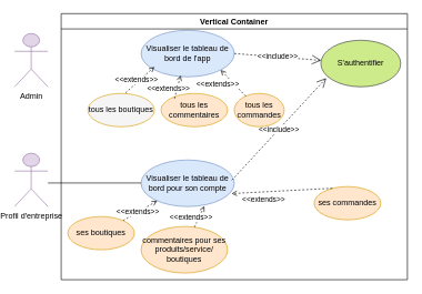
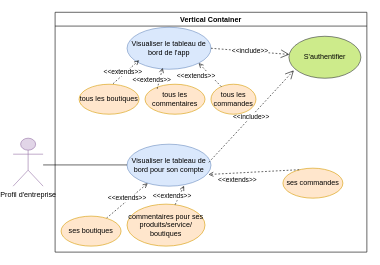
  <mxCell id="0" />
  <mxCell id="1" parent="0" />
  <mxCell id="2" value="S'authentifier" style="ellipse;whiteSpace=wrap;html=1;fillColor=#cdeb8b;strokeColor=#36393d;" vertex="1" parent="1"><mxGeometry x="480" y="60" width="120" height="70" as="geometry" /></mxCell>
  <mxCell id="3" value="Visualiser le tableau de bord de l'app" style="ellipse;whiteSpace=wrap;html=1;fillColor=#dae8fc;strokeColor=#6c8ebf;" vertex="1" parent="1"><mxGeometry x="210" y="45" width="140" height="70" as="geometry" /></mxCell>
  <mxCell id="4" value="&amp;lt;&amp;lt;include&amp;gt;&amp;gt;" style="endArrow=open;endSize=12;dashed=1;html=1;rounded=0;exitX=1;exitY=0.5;exitDx=0;exitDy=0;" edge="1" parent="1" source="3" target="2"><mxGeometry width="160" relative="1" as="geometry"><mxPoint x="329.5" y="37.5" as="sourcePoint" /><mxPoint x="920.5" y="52.5" as="targetPoint" /></mxGeometry></mxCell>
- <mxCell id="5" value="Admin" style="shape=umlActor;verticalLabelPosition=bottom;verticalAlign=top;html=1;outlineConnect=0;fillColor=#e1d5e7;strokeColor=#9673a6;" vertex="1" parent="1"><mxGeometry x="20" y="50" width="50" height="80" as="geometry" /></mxCell>
  <mxCell id="6" value="Visualiser le tableau de bord pour son compte" style="ellipse;whiteSpace=wrap;html=1;fillColor=#dae8fc;strokeColor=#6c8ebf;" vertex="1" parent="1"><mxGeometry x="210" y="240" width="140" height="70" as="geometry" /></mxCell>
  <mxCell id="7" value="" style="endArrow=none;html=1;rounded=0;" edge="1" parent="1"><mxGeometry relative="1" as="geometry"><mxPoint x="70" y="274.58" as="sourcePoint" /><mxPoint x="210" y="274.58" as="targetPoint" /></mxGeometry></mxCell>
  <mxCell id="8" value="&amp;lt;&amp;lt;include&amp;gt;&amp;gt;" style="endArrow=open;endSize=12;dashed=1;html=1;rounded=0;exitX=0.974;exitY=0.433;exitDx=0;exitDy=0;exitPerimeter=0;entryX=0.067;entryY=0.814;entryDx=0;entryDy=0;entryPerimeter=0;" edge="1" parent="1" source="6" target="2"><mxGeometry width="160" relative="1" as="geometry"><mxPoint x="360" y="90" as="sourcePoint" /><mxPoint x="500" y="190" as="targetPoint" /></mxGeometry></mxCell>
- <mxCell id="9" value="tous les boutiques" style="ellipse;whiteSpace=wrap;html=1;fillColor=#f5f5f5;strokeColor=#d79b00;" vertex="1" parent="1"><mxGeometry x="130" y="140" width="100" height="50" as="geometry" /></mxCell>
+ <mxCell id="9" value="tous les boutiques" style="ellipse;whiteSpace=wrap;html=1;fillColor=#ffe6cc;strokeColor=#d79b00;" vertex="1" parent="1"><mxGeometry x="130" y="140" width="100" height="50" as="geometry" /></mxCell>
  <mxCell id="10" value="tous les commentaires" style="ellipse;whiteSpace=wrap;html=1;fillColor=#ffe6cc;strokeColor=#d79b00;" vertex="1" parent="1"><mxGeometry x="240" y="140" width="100" height="50" as="geometry" /></mxCell>
  <mxCell id="11" value="tous les commandes" style="ellipse;whiteSpace=wrap;html=1;fillColor=#ffe6cc;strokeColor=#d79b00;" vertex="1" parent="1"><mxGeometry x="350" y="140" width="75" height="50" as="geometry" /></mxCell>
  <mxCell id="12" style="rounded=0;orthogonalLoop=1;jettySize=auto;html=1;endArrow=open;endFill=0;dashed=1;" edge="1" parent="1" source="14" target="6"><mxGeometry relative="1" as="geometry" /></mxCell>
  <mxCell id="13" value="&amp;lt;&amp;lt;extends&amp;gt;&amp;gt;" style="edgeLabel;html=1;align=center;verticalAlign=middle;resizable=0;points=[];" vertex="1" connectable="0" parent="12"><mxGeometry x="0.449" y="1" relative="1" as="geometry"><mxPoint x="-15" y="9" as="offset" /></mxGeometry></mxCell>
- <mxCell id="14" value="ses boutiques" style="ellipse;whiteSpace=wrap;html=1;fillColor=#ffe6cc;strokeColor=#d79b00;" vertex="1" parent="1"><mxGeometry x="100" y="325" width="100" height="50" as="geometry" /></mxCell>
+ <mxCell id="14" value="ses boutiques" style="ellipse;whiteSpace=wrap;html=1;fillColor=#ffe6cc;strokeColor=#d79b00;" vertex="1" parent="1"><mxGeometry x="100" y="360" width="100" height="50" as="geometry" /></mxCell>
  <mxCell id="15" value="commentaires pour ses produits/service/ boutiques" style="ellipse;whiteSpace=wrap;html=1;fillColor=#ffe6cc;strokeColor=#d79b00;" vertex="1" parent="1"><mxGeometry x="210" y="340" width="130" height="70" as="geometry" /></mxCell>
  <mxCell id="16" value="ses commandes" style="ellipse;whiteSpace=wrap;html=1;fillColor=#ffe6cc;strokeColor=#d79b00;" vertex="1" parent="1"><mxGeometry x="470" y="280" width="100" height="50" as="geometry" /></mxCell>
  <mxCell id="17" style="rounded=0;orthogonalLoop=1;jettySize=auto;html=1;endArrow=open;endFill=0;dashed=1;entryX=0.678;entryY=0.992;entryDx=0;entryDy=0;entryPerimeter=0;" edge="1" parent="1" source="15" target="6"><mxGeometry relative="1" as="geometry"><mxPoint x="186" y="374" as="sourcePoint" /><mxPoint x="254" y="315" as="targetPoint" /></mxGeometry></mxCell>
  <mxCell id="18" value="&amp;lt;&amp;lt;extends&amp;gt;&amp;gt;" style="edgeLabel;html=1;align=center;verticalAlign=middle;resizable=0;points=[];" vertex="1" connectable="0" parent="17"><mxGeometry x="0.449" y="1" relative="1" as="geometry"><mxPoint x="-15" y="9" as="offset" /></mxGeometry></mxCell>
  <mxCell id="19" style="rounded=0;orthogonalLoop=1;jettySize=auto;html=1;endArrow=open;endFill=0;dashed=1;entryX=0.971;entryY=0.722;entryDx=0;entryDy=0;entryPerimeter=0;exitX=0.271;exitY=0.051;exitDx=0;exitDy=0;exitPerimeter=0;" edge="1" parent="1" source="16" target="6"><mxGeometry relative="1" as="geometry"><mxPoint x="394.5" y="360" as="sourcePoint" /><mxPoint x="405.5" y="319" as="targetPoint" /></mxGeometry></mxCell>
  <mxCell id="20" value="&amp;lt;&amp;lt;extends&amp;gt;&amp;gt;" style="edgeLabel;html=1;align=center;verticalAlign=middle;resizable=0;points=[];" vertex="1" connectable="0" parent="19"><mxGeometry x="0.449" y="1" relative="1" as="geometry"><mxPoint x="6" y="9" as="offset" /></mxGeometry></mxCell>
  <mxCell id="21" style="rounded=0;orthogonalLoop=1;jettySize=auto;html=1;endArrow=open;endFill=0;dashed=1;exitX=0.566;exitY=-0.017;exitDx=0;exitDy=0;exitPerimeter=0;" edge="1" parent="1" source="9"><mxGeometry relative="1" as="geometry"><mxPoint x="162" y="159" as="sourcePoint" /><mxPoint x="230" y="100" as="targetPoint" /></mxGeometry></mxCell>
  <mxCell id="22" value="&amp;lt;&amp;lt;extends&amp;gt;&amp;gt;" style="edgeLabel;html=1;align=center;verticalAlign=middle;resizable=0;points=[];" vertex="1" connectable="0" parent="21"><mxGeometry x="0.449" y="1" relative="1" as="geometry"><mxPoint x="-15" y="9" as="offset" /></mxGeometry></mxCell>
  <mxCell id="23" style="rounded=0;orthogonalLoop=1;jettySize=auto;html=1;endArrow=open;endFill=0;dashed=1;exitX=0.203;exitY=0.154;exitDx=0;exitDy=0;exitPerimeter=0;entryX=0.424;entryY=0.969;entryDx=0;entryDy=0;entryPerimeter=0;" edge="1" parent="1" source="10" target="3"><mxGeometry relative="1" as="geometry"><mxPoint x="197" y="149" as="sourcePoint" /><mxPoint x="240" y="110" as="targetPoint" /></mxGeometry></mxCell>
  <mxCell id="24" value="&amp;lt;&amp;lt;extends&amp;gt;&amp;gt;" style="edgeLabel;html=1;align=center;verticalAlign=middle;resizable=0;points=[];" vertex="1" connectable="0" parent="23"><mxGeometry x="0.449" y="1" relative="1" as="geometry"><mxPoint x="-15" y="9" as="offset" /></mxGeometry></mxCell>
  <mxCell id="25" style="rounded=0;orthogonalLoop=1;jettySize=auto;html=1;endArrow=open;endFill=0;dashed=1;entryX=1;entryY=1;entryDx=0;entryDy=0;" edge="1" parent="1" source="11" target="3"><mxGeometry relative="1" as="geometry"><mxPoint x="197" y="149" as="sourcePoint" /><mxPoint x="240" y="110" as="targetPoint" /></mxGeometry></mxCell>
  <mxCell id="26" value="&amp;lt;&amp;lt;extends&amp;gt;&amp;gt;" style="edgeLabel;html=1;align=center;verticalAlign=middle;resizable=0;points=[];" vertex="1" connectable="0" parent="25"><mxGeometry x="0.449" y="1" relative="1" as="geometry"><mxPoint x="-15" y="9" as="offset" /></mxGeometry></mxCell>
  <mxCell id="27" value="Vertical Container" style="swimlane;whiteSpace=wrap;html=1;" vertex="1" parent="1"><mxGeometry x="90" y="20" width="520" height="400" as="geometry" /></mxCell>
  <mxCell id="28" value="Profil d'entreprise" style="shape=umlActor;verticalLabelPosition=bottom;verticalAlign=top;html=1;outlineConnect=0;fillColor=#e1d5e7;strokeColor=#9673a6;" vertex="1" parent="1"><mxGeometry x="20" y="230" width="50" height="80" as="geometry" /></mxCell>
